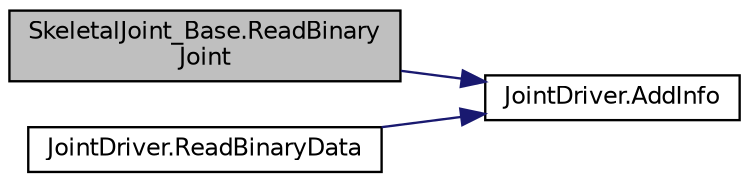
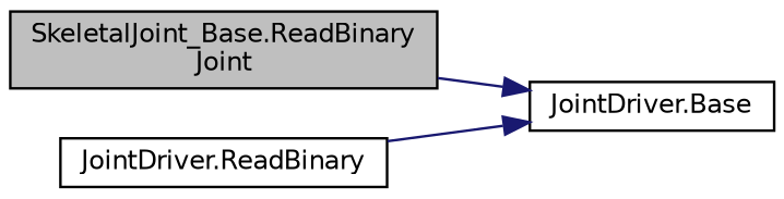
  digraph {
    rankdir=LR
    node [color=black fillcolor=white fontname=Helvetica fontsize=10 shape=record style=filled]
    edge [color=midnightblue fontname=Helvetica fontsize=10 labelfontname=Helvetica labelfontsize=10 style=solid]
    n1 [fillcolor=grey75 fontcolor=black height=0.2 label="SkeletalJoint_Base.ReadBinary\lJoint" width=0.4]
-   n2 [height=0.2 label="JointDriver.AddInfo" width=0.4]
-   n3 [height=0.2 label="JointDriver.ReadBinaryData" width=0.4]
+   n2 [height=0.2 label="JointDriver.Base" width=0.4]
+   n3 [height=0.2 label="JointDriver.ReadBinary" width=0.4]
    n1 -> n2
    n3 -> n2
  }
